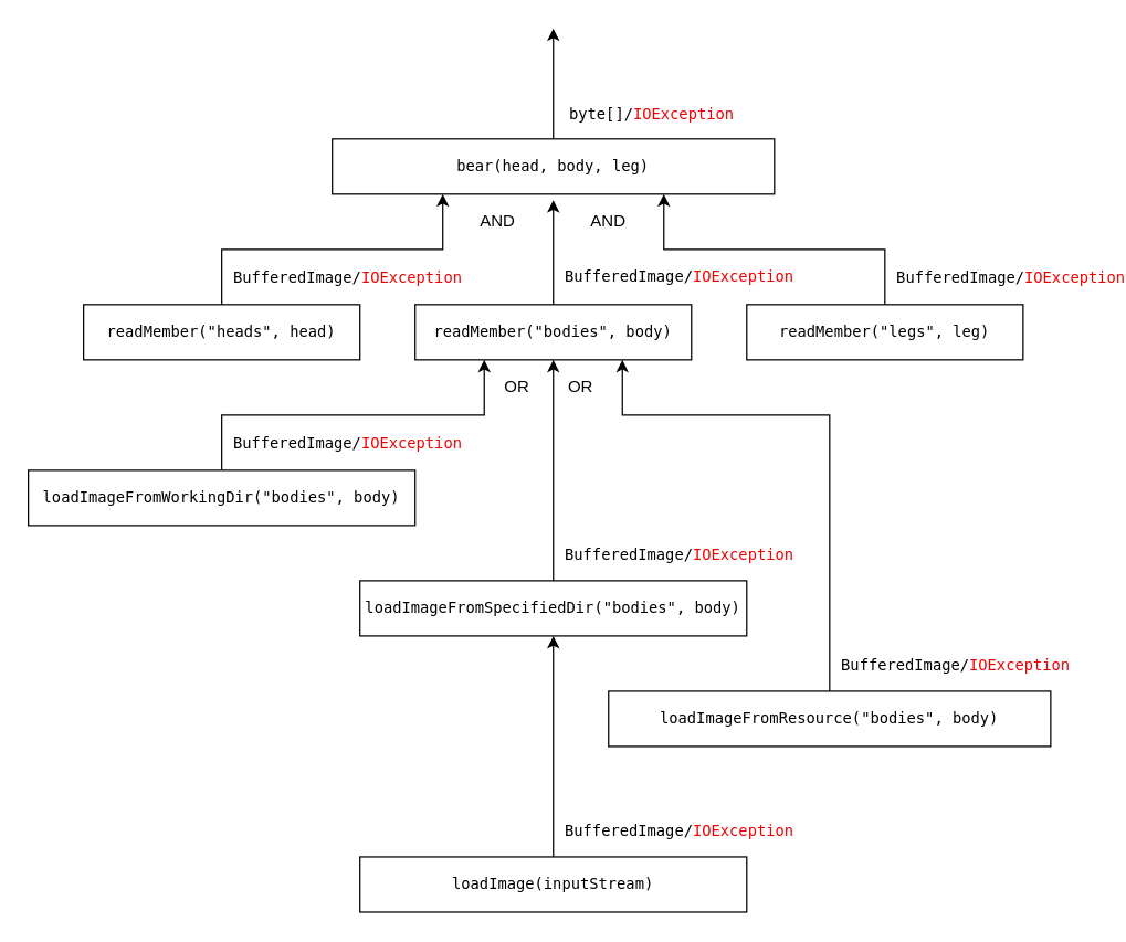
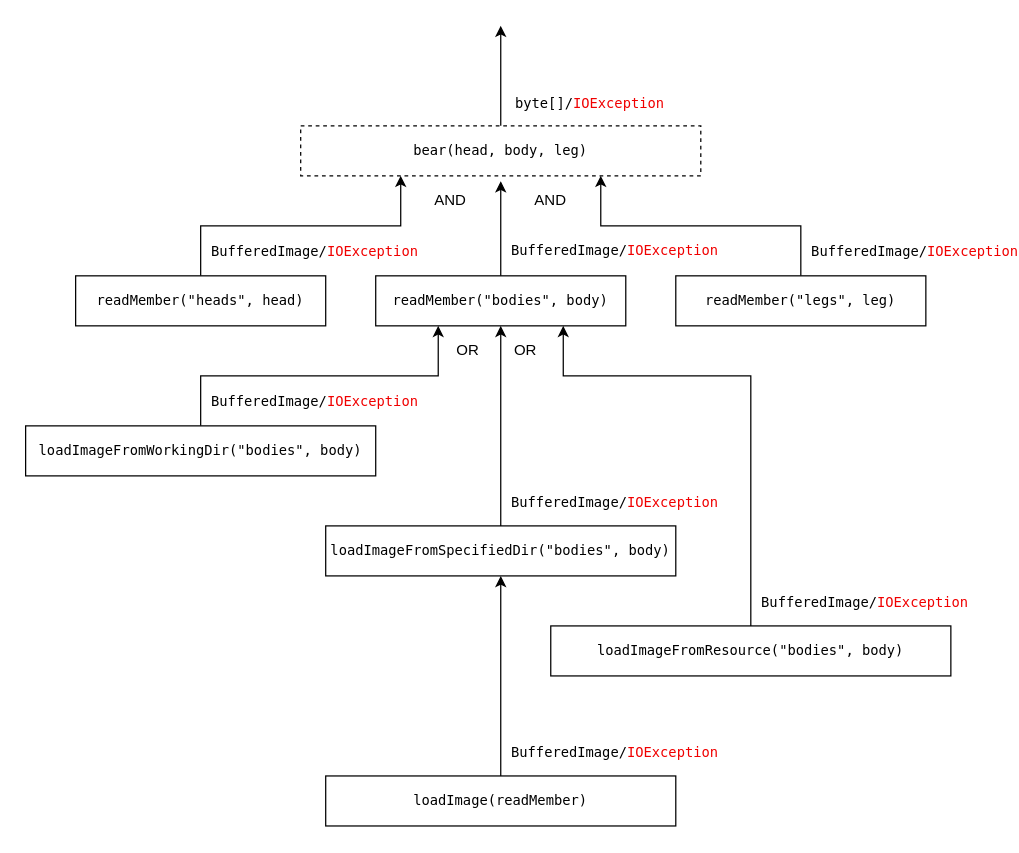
  <mxCell id="0" />
  <mxCell id="1" parent="0" />
- <mxCell id="2" value="&lt;pre&gt;&lt;font style=&quot;font-size: 11px;&quot;&gt;bear(head, body, leg)&lt;/font&gt;&lt;/pre&gt;" style="rounded=0;whiteSpace=wrap;html=1;" parent="1" vertex="1"><mxGeometry x="240" y="100" width="320" height="40" as="geometry" /></mxCell>
+ <mxCell id="2" value="&lt;pre&gt;&lt;font style=&quot;font-size: 11px;&quot;&gt;bear(head, body, leg)&lt;/font&gt;&lt;/pre&gt;" style="rounded=0;whiteSpace=wrap;html=1;dashed=1;" parent="1" vertex="1"><mxGeometry x="240" y="100" width="320" height="40" as="geometry" /></mxCell>
  <mxCell id="3" style="edgeStyle=orthogonalEdgeStyle;rounded=0;orthogonalLoop=1;jettySize=auto;html=1;exitX=0.5;exitY=0;exitDx=0;exitDy=0;entryX=0.25;entryY=1;entryDx=0;entryDy=0;" parent="1" source="5" target="2" edge="1"><mxGeometry relative="1" as="geometry" /></mxCell>
  <mxCell id="4" value="&lt;pre&gt;BufferedImage/&lt;font color=&quot;#f00000&quot;&gt;IOException&lt;/font&gt;&lt;/pre&gt;" style="edgeLabel;html=1;align=center;verticalAlign=middle;resizable=0;points=[];labelBackgroundColor=none;" parent="3" vertex="1" connectable="0"><mxGeometry x="0.122" y="-1" relative="1" as="geometry"><mxPoint x="-5" y="19" as="offset" /></mxGeometry></mxCell>
  <mxCell id="5" value="&lt;pre&gt;&lt;font style=&quot;font-size: 11px;&quot;&gt;readMember(&quot;heads&quot;, head)&lt;/font&gt;&lt;/pre&gt;" style="rounded=0;whiteSpace=wrap;html=1;" parent="1" vertex="1"><mxGeometry x="60" y="220" width="200" height="40" as="geometry" /></mxCell>
  <mxCell id="6" value="&lt;pre&gt;&lt;font style=&quot;font-size: 11px;&quot;&gt;readMember(&quot;bodies&quot;, body)&lt;/font&gt;&lt;/pre&gt;" style="rounded=0;whiteSpace=wrap;html=1;" parent="1" vertex="1"><mxGeometry x="300" y="220" width="200" height="40" as="geometry" /></mxCell>
  <mxCell id="7" style="edgeStyle=orthogonalEdgeStyle;rounded=0;orthogonalLoop=1;jettySize=auto;html=1;exitX=0.5;exitY=0;exitDx=0;exitDy=0;entryX=0.75;entryY=1;entryDx=0;entryDy=0;" parent="1" source="9" target="2" edge="1"><mxGeometry relative="1" as="geometry" /></mxCell>
  <mxCell id="8" value="&lt;pre style=&quot;&quot;&gt;&lt;pre&gt;BufferedImage/&lt;font color=&quot;#f00000&quot;&gt;IOException&lt;/font&gt;&lt;/pre&gt;&lt;/pre&gt;" style="edgeLabel;html=1;align=center;verticalAlign=middle;resizable=0;points=[];labelBackgroundColor=none;" parent="7" vertex="1" connectable="0"><mxGeometry x="0.181" y="-3" relative="1" as="geometry"><mxPoint x="192" y="23" as="offset" /></mxGeometry></mxCell>
  <mxCell id="9" value="&lt;pre&gt;&lt;font style=&quot;font-size: 11px;&quot;&gt;readMember(&quot;legs&quot;, leg)&lt;/font&gt;&lt;/pre&gt;" style="rounded=0;whiteSpace=wrap;html=1;" parent="1" vertex="1"><mxGeometry x="540" y="220" width="200" height="40" as="geometry" /></mxCell>
  <mxCell id="10" value="" style="endArrow=classic;html=1;rounded=0;exitX=0.5;exitY=0;exitDx=0;exitDy=0;" parent="1" source="2" edge="1"><mxGeometry width="50" height="50" relative="1" as="geometry"><mxPoint x="630" y="200" as="sourcePoint" /><mxPoint x="400" y="20" as="targetPoint" /></mxGeometry></mxCell>
  <mxCell id="11" value="&lt;pre&gt;&lt;pre style=&quot;&quot;&gt;byte[]/&lt;font color=&quot;#f00000&quot;&gt;IOException&lt;/font&gt;&lt;/pre&gt;&lt;/pre&gt;" style="edgeLabel;html=1;align=center;verticalAlign=middle;resizable=0;points=[];labelBackgroundColor=none;" parent="10" vertex="1" connectable="0"><mxGeometry x="0.136" y="1" relative="1" as="geometry"><mxPoint x="71" y="26" as="offset" /></mxGeometry></mxCell>
  <mxCell id="12" style="edgeStyle=orthogonalEdgeStyle;rounded=0;orthogonalLoop=1;jettySize=auto;html=1;exitX=0.5;exitY=0;exitDx=0;exitDy=0;entryX=0.5;entryY=1.107;entryDx=0;entryDy=0;entryPerimeter=0;" parent="1" source="6" target="2" edge="1"><mxGeometry relative="1" as="geometry" /></mxCell>
  <mxCell id="13" value="&lt;pre style=&quot;&quot;&gt;&lt;pre&gt;BufferedImage/&lt;font color=&quot;#f00000&quot;&gt;IOException&lt;/font&gt;&lt;/pre&gt;&lt;/pre&gt;" style="edgeLabel;html=1;align=center;verticalAlign=middle;resizable=0;points=[];labelBackgroundColor=none;" parent="12" vertex="1" connectable="0"><mxGeometry x="0.23" y="2" relative="1" as="geometry"><mxPoint x="92" y="26" as="offset" /></mxGeometry></mxCell>
  <mxCell id="14" value="&lt;pre&gt;&lt;font style=&quot;font-size: 11px;&quot;&gt;loadImageFromSpecifiedDir(&quot;bodies&quot;, body)&lt;/font&gt;&lt;/pre&gt;" style="rounded=0;whiteSpace=wrap;html=1;" parent="1" vertex="1"><mxGeometry x="260" y="420" width="280" height="40" as="geometry" /></mxCell>
  <mxCell id="15" style="edgeStyle=orthogonalEdgeStyle;rounded=0;orthogonalLoop=1;jettySize=auto;html=1;exitX=0.5;exitY=0;exitDx=0;exitDy=0;entryX=0.5;entryY=1;entryDx=0;entryDy=0;" parent="1" source="14" target="6" edge="1"><mxGeometry relative="1" as="geometry"><mxPoint x="420" y="280" as="targetPoint" /></mxGeometry></mxCell>
  <mxCell id="16" value="&lt;pre style=&quot;&quot;&gt;&lt;pre&gt;BufferedImage/&lt;font color=&quot;#f00000&quot;&gt;IOException&lt;/font&gt;&lt;/pre&gt;&lt;/pre&gt;" style="edgeLabel;html=1;align=center;verticalAlign=middle;resizable=0;points=[];labelBackgroundColor=none;" parent="15" vertex="1" connectable="0"><mxGeometry x="0.23" y="2" relative="1" as="geometry"><mxPoint x="92" y="78" as="offset" /></mxGeometry></mxCell>
  <mxCell id="17" style="edgeStyle=orthogonalEdgeStyle;rounded=0;orthogonalLoop=1;jettySize=auto;html=1;exitX=0.5;exitY=0;exitDx=0;exitDy=0;entryX=0.25;entryY=1;entryDx=0;entryDy=0;" parent="1" source="19" target="6" edge="1"><mxGeometry relative="1" as="geometry" /></mxCell>
  <mxCell id="18" value="&lt;pre style=&quot;&quot;&gt;&lt;pre&gt;BufferedImage/&lt;font color=&quot;#f00000&quot;&gt;IOException&lt;/font&gt;&lt;/pre&gt;&lt;/pre&gt;" style="edgeLabel;html=1;align=center;verticalAlign=middle;resizable=0;points=[];labelBackgroundColor=none;" parent="17" vertex="1" connectable="0"><mxGeometry x="0.006" relative="1" as="geometry"><mxPoint x="-6" y="20" as="offset" /></mxGeometry></mxCell>
  <mxCell id="19" value="&lt;pre&gt;&lt;font style=&quot;font-size: 11px;&quot;&gt;loadImageFromWorkingDir(&quot;bodies&quot;, body)&lt;/font&gt;&lt;/pre&gt;" style="rounded=0;whiteSpace=wrap;html=1;" parent="1" vertex="1"><mxGeometry x="20" y="340" width="280" height="40" as="geometry" /></mxCell>
  <mxCell id="20" value="&lt;pre&gt;&lt;font style=&quot;font-size: 11px;&quot;&gt;loadImageFromResource(&quot;bodies&quot;, body)&lt;/font&gt;&lt;/pre&gt;" style="rounded=0;whiteSpace=wrap;html=1;" parent="1" vertex="1"><mxGeometry x="440" y="500" width="320" height="40" as="geometry" /></mxCell>
  <mxCell id="21" style="edgeStyle=orthogonalEdgeStyle;rounded=0;orthogonalLoop=1;jettySize=auto;html=1;exitX=0.5;exitY=0;exitDx=0;exitDy=0;entryX=0.75;entryY=1;entryDx=0;entryDy=0;" parent="1" source="20" target="6" edge="1"><mxGeometry relative="1" as="geometry"><mxPoint x="600" y="340" as="targetPoint" /><Array as="points"><mxPoint x="600" y="300" /><mxPoint x="450" y="300" /></Array></mxGeometry></mxCell>
  <mxCell id="22" value="&lt;pre style=&quot;&quot;&gt;&lt;pre&gt;BufferedImage/&lt;font color=&quot;#f00000&quot;&gt;IOException&lt;/font&gt;&lt;/pre&gt;&lt;/pre&gt;" style="edgeLabel;html=1;align=center;verticalAlign=middle;resizable=0;points=[];labelBackgroundColor=none;" parent="21" vertex="1" connectable="0"><mxGeometry x="0.23" y="2" relative="1" as="geometry"><mxPoint x="130" y="178" as="offset" /></mxGeometry></mxCell>
  <mxCell id="23" style="edgeStyle=orthogonalEdgeStyle;rounded=0;orthogonalLoop=1;jettySize=auto;html=1;exitX=0.5;exitY=0;exitDx=0;exitDy=0;entryX=0.5;entryY=1;entryDx=0;entryDy=0;" parent="1" source="25" target="14" edge="1"><mxGeometry relative="1" as="geometry"><mxPoint x="350" y="540" as="targetPoint" /></mxGeometry></mxCell>
  <mxCell id="24" value="&lt;pre style=&quot;&quot;&gt;&lt;pre&gt;BufferedImage/&lt;font color=&quot;#f00000&quot;&gt;IOException&lt;/font&gt;&lt;/pre&gt;&lt;/pre&gt;" style="edgeLabel;html=1;align=center;verticalAlign=middle;resizable=0;points=[];labelBackgroundColor=none;" parent="23" vertex="1" connectable="0"><mxGeometry x="0.006" relative="1" as="geometry"><mxPoint x="90" y="60" as="offset" /></mxGeometry></mxCell>
- <mxCell id="25" value="&lt;pre&gt;&lt;font style=&quot;font-size: 11px;&quot;&gt;loadImage(inputStream)&lt;/font&gt;&lt;/pre&gt;" style="rounded=0;whiteSpace=wrap;html=1;" parent="1" vertex="1"><mxGeometry x="260" y="620" width="280" height="40" as="geometry" /></mxCell>
+ <mxCell id="25" value="&lt;pre&gt;&lt;font style=&quot;font-size: 11px;&quot;&gt;loadImage(readMember)&lt;/font&gt;&lt;/pre&gt;" style="rounded=0;whiteSpace=wrap;html=1;" parent="1" vertex="1"><mxGeometry x="260" y="620" width="280" height="40" as="geometry" /></mxCell>
  <mxCell id="26" value="OR" style="text;html=1;strokeColor=none;fillColor=none;align=center;verticalAlign=middle;whiteSpace=wrap;rounded=0;" parent="1" vertex="1"><mxGeometry x="354" y="270" width="40" height="20" as="geometry" /></mxCell>
  <mxCell id="27" value="AND" style="text;html=1;strokeColor=none;fillColor=none;align=center;verticalAlign=middle;whiteSpace=wrap;rounded=0;" parent="1" vertex="1"><mxGeometry x="340" y="150" width="40" height="20" as="geometry" /></mxCell>
  <mxCell id="28" value="AND" style="text;html=1;strokeColor=none;fillColor=none;align=center;verticalAlign=middle;whiteSpace=wrap;rounded=0;" parent="1" vertex="1"><mxGeometry x="420" y="150" width="40" height="20" as="geometry" /></mxCell>
  <mxCell id="29" value="OR" style="text;html=1;strokeColor=none;fillColor=none;align=center;verticalAlign=middle;whiteSpace=wrap;rounded=0;" parent="1" vertex="1"><mxGeometry x="400" y="270" width="40" height="20" as="geometry" /></mxCell>
